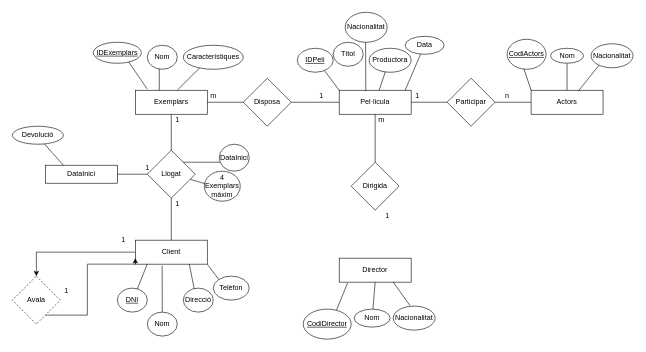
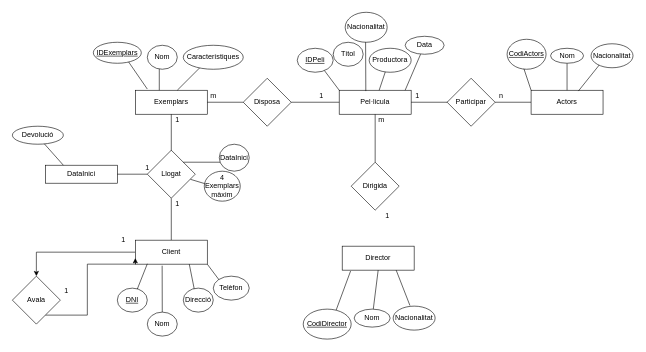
  <mxCell id="0" />
  <mxCell id="1" parent="0" />
  <mxCell id="2" value="Pel·licula" style="rounded=0;whiteSpace=wrap;html=1;" vertex="1" parent="1"><mxGeometry x="565" y="150" width="120" height="40" as="geometry" /></mxCell>
  <mxCell id="3" value="" style="endArrow=none;html=1;exitX=0;exitY=0;exitDx=0;exitDy=0;" edge="1" parent="1" source="4"><mxGeometry width="50" height="50" relative="1" as="geometry"><mxPoint x="555" y="140" as="sourcePoint" /><mxPoint x="555" y="90" as="targetPoint" /></mxGeometry></mxCell>
  <mxCell id="4" value="Títol" style="ellipse;whiteSpace=wrap;html=1;" vertex="1" parent="1"><mxGeometry x="555" y="70" width="50" height="40" as="geometry" /></mxCell>
  <mxCell id="5" value="" style="endArrow=none;html=1;exitX=0.37;exitY=0.035;exitDx=0;exitDy=0;exitPerimeter=0;" edge="1" parent="1" source="2"><mxGeometry width="50" height="50" relative="1" as="geometry"><mxPoint x="615" y="140" as="sourcePoint" /><mxPoint x="609" y="60" as="targetPoint" /></mxGeometry></mxCell>
  <mxCell id="6" value="Nacionalitat" style="ellipse;whiteSpace=wrap;html=1;" vertex="1" parent="1"><mxGeometry x="575" y="20" width="70" height="50" as="geometry" /></mxCell>
  <mxCell id="7" value="" style="endArrow=none;html=1;" edge="1" parent="1" source="2"><mxGeometry width="50" height="50" relative="1" as="geometry"><mxPoint x="625" y="150" as="sourcePoint" /><mxPoint x="645" y="110" as="targetPoint" /></mxGeometry></mxCell>
  <mxCell id="8" value="Productora" style="ellipse;whiteSpace=wrap;html=1;" vertex="1" parent="1"><mxGeometry x="615" y="80" width="70" height="40" as="geometry" /></mxCell>
  <mxCell id="9" value="" style="endArrow=none;html=1;" edge="1" parent="1"><mxGeometry width="50" height="50" relative="1" as="geometry"><mxPoint x="675" y="150" as="sourcePoint" /><mxPoint x="705" y="80" as="targetPoint" /></mxGeometry></mxCell>
  <mxCell id="10" value="Data" style="ellipse;whiteSpace=wrap;html=1;" vertex="1" parent="1"><mxGeometry x="675" y="60" width="65" height="30" as="geometry" /></mxCell>
  <mxCell id="11" value="" style="endArrow=none;html=1;exitX=1;exitY=0.5;exitDx=0;exitDy=0;" edge="1" parent="1" source="2"><mxGeometry width="50" height="50" relative="1" as="geometry"><mxPoint x="705" y="210" as="sourcePoint" /><mxPoint x="755" y="170" as="targetPoint" /></mxGeometry></mxCell>
  <mxCell id="12" value="Participar" style="rhombus;whiteSpace=wrap;html=1;" vertex="1" parent="1"><mxGeometry x="745" y="130" width="80" height="80" as="geometry" /></mxCell>
  <mxCell id="13" value="1" style="text;html=1;align=center;verticalAlign=middle;resizable=0;points=[];autosize=1;" vertex="1" parent="1"><mxGeometry x="685" y="150" width="20" height="20" as="geometry" /></mxCell>
  <mxCell id="14" value="" style="endArrow=none;html=1;exitX=1;exitY=0.5;exitDx=0;exitDy=0;" edge="1" parent="1" source="12"><mxGeometry width="50" height="50" relative="1" as="geometry"><mxPoint x="835" y="190" as="sourcePoint" /><mxPoint x="885" y="170" as="targetPoint" /></mxGeometry></mxCell>
- <mxCell id="15" value="n" style="text;html=1;align=center;verticalAlign=middle;resizable=0;points=[];autosize=1;" vertex="1" parent="1"><mxGeometry x="835" y="150" width="20" height="20" as="geometry" /></mxCell>
+ <mxCell id="15" value="n" style="text;html=1;align=center;verticalAlign=middle;resizable=0;points=[];autosize=1;" vertex="1" parent="1"><mxGeometry x="825" y="150" width="20" height="20" as="geometry" /></mxCell>
  <mxCell id="16" value="Actors" style="rounded=0;whiteSpace=wrap;html=1;" vertex="1" parent="1"><mxGeometry x="885" y="150" width="120" height="40" as="geometry" /></mxCell>
  <mxCell id="17" value="" style="endArrow=none;html=1;entryX=0.5;entryY=1;entryDx=0;entryDy=0;" edge="1" parent="1" source="16" target="18"><mxGeometry width="50" height="50" relative="1" as="geometry"><mxPoint x="855" y="130" as="sourcePoint" /><mxPoint x="865" y="80" as="targetPoint" /></mxGeometry></mxCell>
  <mxCell id="18" value="Nom" style="ellipse;whiteSpace=wrap;html=1;" vertex="1" parent="1"><mxGeometry x="917.5" y="80" width="55" height="25" as="geometry" /></mxCell>
  <mxCell id="19" value="" style="endArrow=none;html=1;" edge="1" parent="1"><mxGeometry width="50" height="50" relative="1" as="geometry"><mxPoint x="535" y="110" as="sourcePoint" /><mxPoint x="565" y="150" as="targetPoint" /></mxGeometry></mxCell>
  <mxCell id="20" value="&lt;u&gt;IDPeli&lt;/u&gt;" style="ellipse;whiteSpace=wrap;html=1;" vertex="1" parent="1"><mxGeometry x="495" y="80" width="60" height="40" as="geometry" /></mxCell>
  <mxCell id="21" value="" style="endArrow=none;html=1;exitX=0;exitY=0;exitDx=0;exitDy=0;" edge="1" parent="1" source="16"><mxGeometry width="50" height="50" relative="1" as="geometry"><mxPoint x="815" y="110" as="sourcePoint" /><mxPoint x="865" y="90" as="targetPoint" /></mxGeometry></mxCell>
  <mxCell id="22" value="" style="endArrow=none;html=1;entryX=0.5;entryY=1;entryDx=0;entryDy=0;" edge="1" parent="1" target="2"><mxGeometry width="50" height="50" relative="1" as="geometry"><mxPoint x="625" y="270" as="sourcePoint" /><mxPoint x="685" y="230" as="targetPoint" /></mxGeometry></mxCell>
  <mxCell id="23" value="Dirigida" style="rhombus;whiteSpace=wrap;html=1;" vertex="1" parent="1"><mxGeometry x="585" y="270" width="80" height="80" as="geometry" /></mxCell>
- <mxCell id="24" value="Director" style="rounded=0;whiteSpace=wrap;html=1;" vertex="1" parent="1"><mxGeometry x="565" y="430" width="120" height="40" as="geometry" /></mxCell>
+ <mxCell id="24" value="Director" style="rounded=0;whiteSpace=wrap;html=1;" vertex="1" parent="1"><mxGeometry x="570" y="410" width="120" height="40" as="geometry" /></mxCell>
  <mxCell id="25" value="1" style="text;html=1;align=center;verticalAlign=middle;resizable=0;points=[];autosize=1;" vertex="1" parent="1"><mxGeometry x="635" y="350" width="20" height="20" as="geometry" /></mxCell>
  <mxCell id="26" value="m" style="text;html=1;align=center;verticalAlign=middle;resizable=0;points=[];autosize=1;" vertex="1" parent="1"><mxGeometry x="620" y="190" width="30" height="20" as="geometry" /></mxCell>
  <mxCell id="27" value="" style="endArrow=none;html=1;entryX=0.5;entryY=1;entryDx=0;entryDy=0;" edge="1" parent="1" source="28" target="24"><mxGeometry width="50" height="50" relative="1" as="geometry"><mxPoint x="575" y="530" as="sourcePoint" /><mxPoint x="605" y="480" as="targetPoint" /></mxGeometry></mxCell>
  <mxCell id="28" value="Nom" style="ellipse;whiteSpace=wrap;html=1;" vertex="1" parent="1"><mxGeometry x="590" y="515" width="60" height="30" as="geometry" /></mxCell>
  <mxCell id="29" value="Nacionalitat" style="ellipse;whiteSpace=wrap;html=1;" vertex="1" parent="1"><mxGeometry x="655" y="510" width="70" height="40" as="geometry" /></mxCell>
  <mxCell id="30" value="" style="endArrow=none;html=1;entryX=0.75;entryY=1;entryDx=0;entryDy=0;exitX=0.4;exitY=-0.025;exitDx=0;exitDy=0;exitPerimeter=0;" edge="1" parent="1" source="29" target="24"><mxGeometry width="50" height="50" relative="1" as="geometry"><mxPoint x="625" y="530" as="sourcePoint" /><mxPoint x="675" y="480" as="targetPoint" /></mxGeometry></mxCell>
  <mxCell id="31" value="" style="endArrow=none;html=1;entryX=0.117;entryY=1.035;entryDx=0;entryDy=0;entryPerimeter=0;" edge="1" parent="1" target="24"><mxGeometry width="50" height="50" relative="1" as="geometry"><mxPoint x="555" y="530" as="sourcePoint" /><mxPoint x="605" y="480" as="targetPoint" /></mxGeometry></mxCell>
  <mxCell id="32" value="&lt;u&gt;CodiDirector&lt;/u&gt;" style="ellipse;whiteSpace=wrap;html=1;" vertex="1" parent="1"><mxGeometry x="505" y="515" width="80" height="50" as="geometry" /></mxCell>
  <mxCell id="33" value="&lt;u&gt;CodiActors&lt;/u&gt;" style="ellipse;whiteSpace=wrap;html=1;" vertex="1" parent="1"><mxGeometry x="845" y="65" width="65" height="50" as="geometry" /></mxCell>
  <mxCell id="34" value="" style="endArrow=none;html=1;exitX=0.657;exitY=0.035;exitDx=0;exitDy=0;exitPerimeter=0;" edge="1" parent="1" source="16"><mxGeometry width="50" height="50" relative="1" as="geometry"><mxPoint x="965" y="170" as="sourcePoint" /><mxPoint x="1005" y="100" as="targetPoint" /></mxGeometry></mxCell>
  <mxCell id="35" value="Nacionalitat" style="ellipse;whiteSpace=wrap;html=1;" vertex="1" parent="1"><mxGeometry x="985" y="72.5" width="70" height="40" as="geometry" /></mxCell>
  <mxCell id="36" value="" style="endArrow=none;html=1;entryX=0;entryY=0.5;entryDx=0;entryDy=0;" edge="1" parent="1" target="2"><mxGeometry width="50" height="50" relative="1" as="geometry"><mxPoint x="485" y="170" as="sourcePoint" /><mxPoint x="545" y="170" as="targetPoint" /></mxGeometry></mxCell>
  <mxCell id="37" value="Disposa" style="rhombus;whiteSpace=wrap;html=1;" vertex="1" parent="1"><mxGeometry x="405" y="130" width="80" height="80" as="geometry" /></mxCell>
  <mxCell id="38" value="1" style="text;html=1;align=center;verticalAlign=middle;resizable=0;points=[];autosize=1;" vertex="1" parent="1"><mxGeometry x="525" y="150" width="20" height="20" as="geometry" /></mxCell>
  <mxCell id="39" value="" style="endArrow=none;html=1;entryX=0;entryY=0.5;entryDx=0;entryDy=0;" edge="1" parent="1" target="37"><mxGeometry width="50" height="50" relative="1" as="geometry"><mxPoint x="325" y="170" as="sourcePoint" /><mxPoint x="345" y="160" as="targetPoint" /></mxGeometry></mxCell>
  <mxCell id="40" value="Exemplars" style="rounded=0;whiteSpace=wrap;html=1;" vertex="1" parent="1"><mxGeometry x="225" y="150" width="120" height="40" as="geometry" /></mxCell>
  <mxCell id="41" value="" style="endArrow=none;html=1;" edge="1" parent="1"><mxGeometry width="50" height="50" relative="1" as="geometry"><mxPoint x="265" y="150" as="sourcePoint" /><mxPoint x="265" y="100" as="targetPoint" /></mxGeometry></mxCell>
  <mxCell id="42" value="Nom" style="ellipse;whiteSpace=wrap;html=1;" vertex="1" parent="1"><mxGeometry x="245" y="75" width="50" height="40" as="geometry" /></mxCell>
  <mxCell id="43" value="" style="endArrow=none;html=1;" edge="1" parent="1"><mxGeometry width="50" height="50" relative="1" as="geometry"><mxPoint x="295" y="150" as="sourcePoint" /><mxPoint x="345" y="100" as="targetPoint" /></mxGeometry></mxCell>
  <mxCell id="44" value="m" style="text;html=1;align=center;verticalAlign=middle;resizable=0;points=[];autosize=1;" vertex="1" parent="1"><mxGeometry x="340" y="150" width="30" height="20" as="geometry" /></mxCell>
  <mxCell id="45" value="Característiques" style="ellipse;whiteSpace=wrap;html=1;" vertex="1" parent="1"><mxGeometry x="305" y="75" width="100" height="40" as="geometry" /></mxCell>
  <mxCell id="46" value="" style="endArrow=none;html=1;" edge="1" parent="1"><mxGeometry width="50" height="50" relative="1" as="geometry"><mxPoint x="245" y="148" as="sourcePoint" /><mxPoint x="205" y="90" as="targetPoint" /></mxGeometry></mxCell>
  <mxCell id="47" value="&lt;u&gt;IDExemplars&lt;/u&gt;" style="ellipse;whiteSpace=wrap;html=1;" vertex="1" parent="1"><mxGeometry x="155" y="70" width="80" height="35" as="geometry" /></mxCell>
  <mxCell id="48" value="" style="endArrow=none;html=1;entryX=0.5;entryY=1;entryDx=0;entryDy=0;" edge="1" parent="1" target="40"><mxGeometry width="50" height="50" relative="1" as="geometry"><mxPoint x="285" y="270" as="sourcePoint" /><mxPoint x="305" y="220" as="targetPoint" /></mxGeometry></mxCell>
  <mxCell id="49" value="Llogat" style="rhombus;whiteSpace=wrap;html=1;" vertex="1" parent="1"><mxGeometry x="245" y="250" width="80" height="80" as="geometry" /></mxCell>
  <mxCell id="50" value="" style="endArrow=none;html=1;entryX=0.5;entryY=1;entryDx=0;entryDy=0;" edge="1" parent="1" target="49"><mxGeometry width="50" height="50" relative="1" as="geometry"><mxPoint x="285" y="400" as="sourcePoint" /><mxPoint x="315" y="410" as="targetPoint" /></mxGeometry></mxCell>
  <mxCell id="51" style="edgeStyle=orthogonalEdgeStyle;rounded=0;orthogonalLoop=1;jettySize=auto;html=1;" edge="1" parent="1" source="52" target="66"><mxGeometry relative="1" as="geometry"><mxPoint x="5" y="500" as="targetPoint" /></mxGeometry></mxCell>
  <mxCell id="52" value="Client" style="rounded=0;whiteSpace=wrap;html=1;" vertex="1" parent="1"><mxGeometry x="225" y="400" width="120" height="40" as="geometry" /></mxCell>
  <mxCell id="53" value="1" style="text;html=1;align=center;verticalAlign=middle;resizable=0;points=[];autosize=1;" vertex="1" parent="1"><mxGeometry x="285" y="190" width="20" height="20" as="geometry" /></mxCell>
  <mxCell id="54" value="1" style="text;html=1;align=center;verticalAlign=middle;resizable=0;points=[];autosize=1;" vertex="1" parent="1"><mxGeometry x="285" y="330" width="20" height="20" as="geometry" /></mxCell>
  <mxCell id="55" value="" style="endArrow=none;html=1;entryX=0.167;entryY=0.985;entryDx=0;entryDy=0;entryPerimeter=0;" edge="1" parent="1" target="52"><mxGeometry width="50" height="50" relative="1" as="geometry"><mxPoint x="225" y="490" as="sourcePoint" /><mxPoint x="255" y="450" as="targetPoint" /></mxGeometry></mxCell>
  <mxCell id="56" value="&lt;u&gt;DNI&lt;/u&gt;" style="ellipse;whiteSpace=wrap;html=1;" vertex="1" parent="1"><mxGeometry x="195" y="480" width="50" height="40" as="geometry" /></mxCell>
  <mxCell id="57" value="" style="endArrow=none;html=1;entryX=0.373;entryY=1.065;entryDx=0;entryDy=0;entryPerimeter=0;" edge="1" parent="1" target="52"><mxGeometry width="50" height="50" relative="1" as="geometry"><mxPoint x="270" y="530" as="sourcePoint" /><mxPoint x="315" y="440" as="targetPoint" /></mxGeometry></mxCell>
  <mxCell id="58" value="Nom" style="ellipse;whiteSpace=wrap;html=1;" vertex="1" parent="1"><mxGeometry x="245" y="520" width="50" height="40" as="geometry" /></mxCell>
  <mxCell id="59" value="" style="endArrow=none;html=1;entryX=0.75;entryY=1;entryDx=0;entryDy=0;" edge="1" parent="1" target="52"><mxGeometry width="50" height="50" relative="1" as="geometry"><mxPoint x="325" y="490" as="sourcePoint" /><mxPoint x="345" y="460" as="targetPoint" /></mxGeometry></mxCell>
  <mxCell id="60" value="Direcció" style="ellipse;whiteSpace=wrap;html=1;" vertex="1" parent="1"><mxGeometry x="305" y="480" width="50" height="40" as="geometry" /></mxCell>
  <mxCell id="61" value="" style="endArrow=none;html=1;entryX=1;entryY=1;entryDx=0;entryDy=0;" edge="1" parent="1" target="52"><mxGeometry width="50" height="50" relative="1" as="geometry"><mxPoint x="375" y="480" as="sourcePoint" /><mxPoint x="425" y="430" as="targetPoint" /></mxGeometry></mxCell>
  <mxCell id="62" value="Telèfon" style="ellipse;whiteSpace=wrap;html=1;" vertex="1" parent="1"><mxGeometry x="355" y="460" width="60" height="40" as="geometry" /></mxCell>
  <mxCell id="63" value="" style="endArrow=none;html=1;entryX=0.9;entryY=0.607;entryDx=0;entryDy=0;entryPerimeter=0;" edge="1" parent="1" target="49"><mxGeometry width="50" height="50" relative="1" as="geometry"><mxPoint x="355" y="310" as="sourcePoint" /><mxPoint x="385" y="300" as="targetPoint" /></mxGeometry></mxCell>
  <mxCell id="64" value="4 Exemplars màxim" style="ellipse;whiteSpace=wrap;html=1;" vertex="1" parent="1"><mxGeometry x="340" y="285" width="60" height="50" as="geometry" /></mxCell>
  <mxCell id="65" style="edgeStyle=orthogonalEdgeStyle;rounded=0;orthogonalLoop=1;jettySize=auto;html=1;entryX=0;entryY=0.75;entryDx=0;entryDy=0;" edge="1" parent="1" source="66" target="52"><mxGeometry relative="1" as="geometry"><mxPoint x="175" y="440" as="targetPoint" /><Array as="points"><mxPoint x="145" y="525" /><mxPoint x="145" y="440" /><mxPoint x="225" y="440" /></Array></mxGeometry></mxCell>
- <mxCell id="66" value="Avala" style="rhombus;whiteSpace=wrap;html=1;dashed=1;" vertex="1" parent="1"><mxGeometry x="20" y="460" width="80" height="80" as="geometry" /></mxCell>
+ <mxCell id="66" value="Avala" style="rhombus;whiteSpace=wrap;html=1;" vertex="1" parent="1"><mxGeometry x="20" y="460" width="80" height="80" as="geometry" /></mxCell>
  <mxCell id="67" value="1" style="text;html=1;align=center;verticalAlign=middle;resizable=0;points=[];autosize=1;" vertex="1" parent="1"><mxGeometry x="195" y="390" width="20" height="20" as="geometry" /></mxCell>
  <mxCell id="68" value="1" style="text;html=1;align=center;verticalAlign=middle;resizable=0;points=[];autosize=1;" vertex="1" parent="1"><mxGeometry x="100" y="475" width="20" height="20" as="geometry" /></mxCell>
  <mxCell id="69" value="" style="endArrow=none;html=1;exitX=1;exitY=0;exitDx=0;exitDy=0;" edge="1" parent="1" source="49"><mxGeometry width="50" height="50" relative="1" as="geometry"><mxPoint x="325" y="300" as="sourcePoint" /><mxPoint x="375" y="270" as="targetPoint" /></mxGeometry></mxCell>
  <mxCell id="70" value="DataInici" style="ellipse;whiteSpace=wrap;html=1;" vertex="1" parent="1"><mxGeometry x="365" y="240" width="50" height="45" as="geometry" /></mxCell>
  <mxCell id="71" value="" style="endArrow=none;html=1;entryX=0;entryY=0.5;entryDx=0;entryDy=0;" edge="1" parent="1" target="49"><mxGeometry width="50" height="50" relative="1" as="geometry"><mxPoint x="185" y="290" as="sourcePoint" /><mxPoint x="245" y="300" as="targetPoint" /></mxGeometry></mxCell>
  <mxCell id="72" value="DataInici" style="rounded=0;whiteSpace=wrap;html=1;" vertex="1" parent="1"><mxGeometry x="75" y="275" width="120" height="30" as="geometry" /></mxCell>
  <mxCell id="73" value="" style="endArrow=none;html=1;exitX=0.25;exitY=0;exitDx=0;exitDy=0;" edge="1" parent="1" source="72"><mxGeometry width="50" height="50" relative="1" as="geometry"><mxPoint x="45" y="240" as="sourcePoint" /><mxPoint x="65" y="230" as="targetPoint" /></mxGeometry></mxCell>
  <mxCell id="74" value="1" style="text;html=1;align=center;verticalAlign=middle;resizable=0;points=[];autosize=1;" vertex="1" parent="1"><mxGeometry x="235" y="270" width="20" height="20" as="geometry" /></mxCell>
  <mxCell id="75" value="Devolució" style="ellipse;whiteSpace=wrap;html=1;" vertex="1" parent="1"><mxGeometry x="20" y="210" width="85" height="30" as="geometry" /></mxCell>
